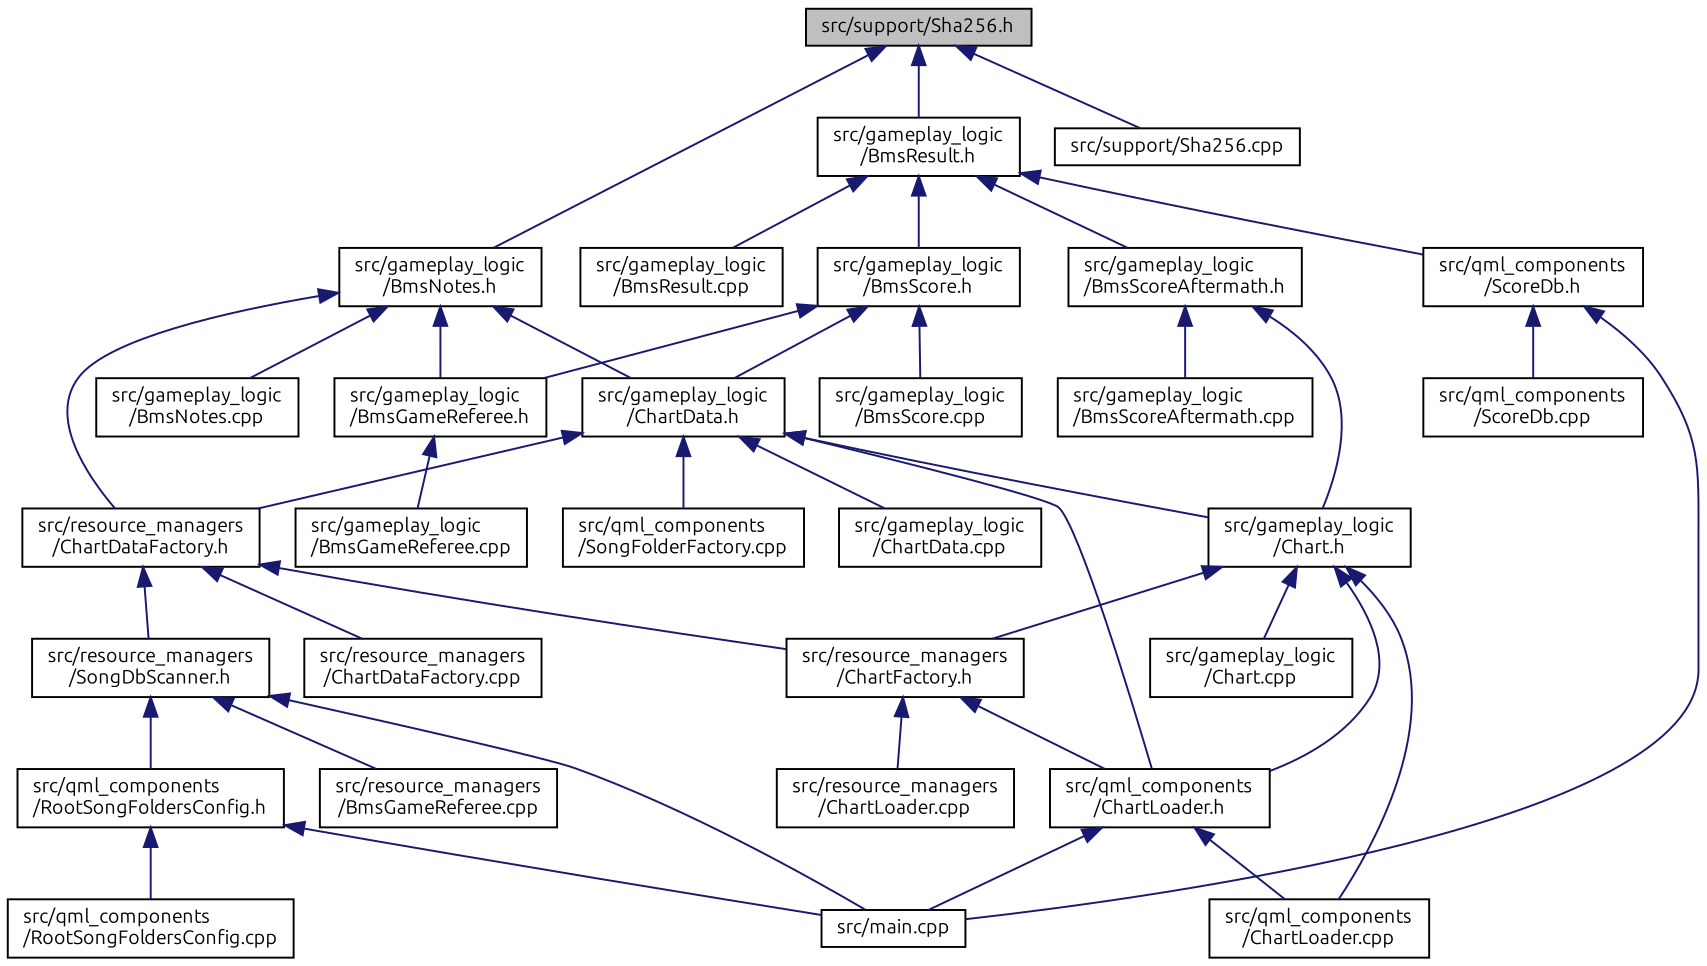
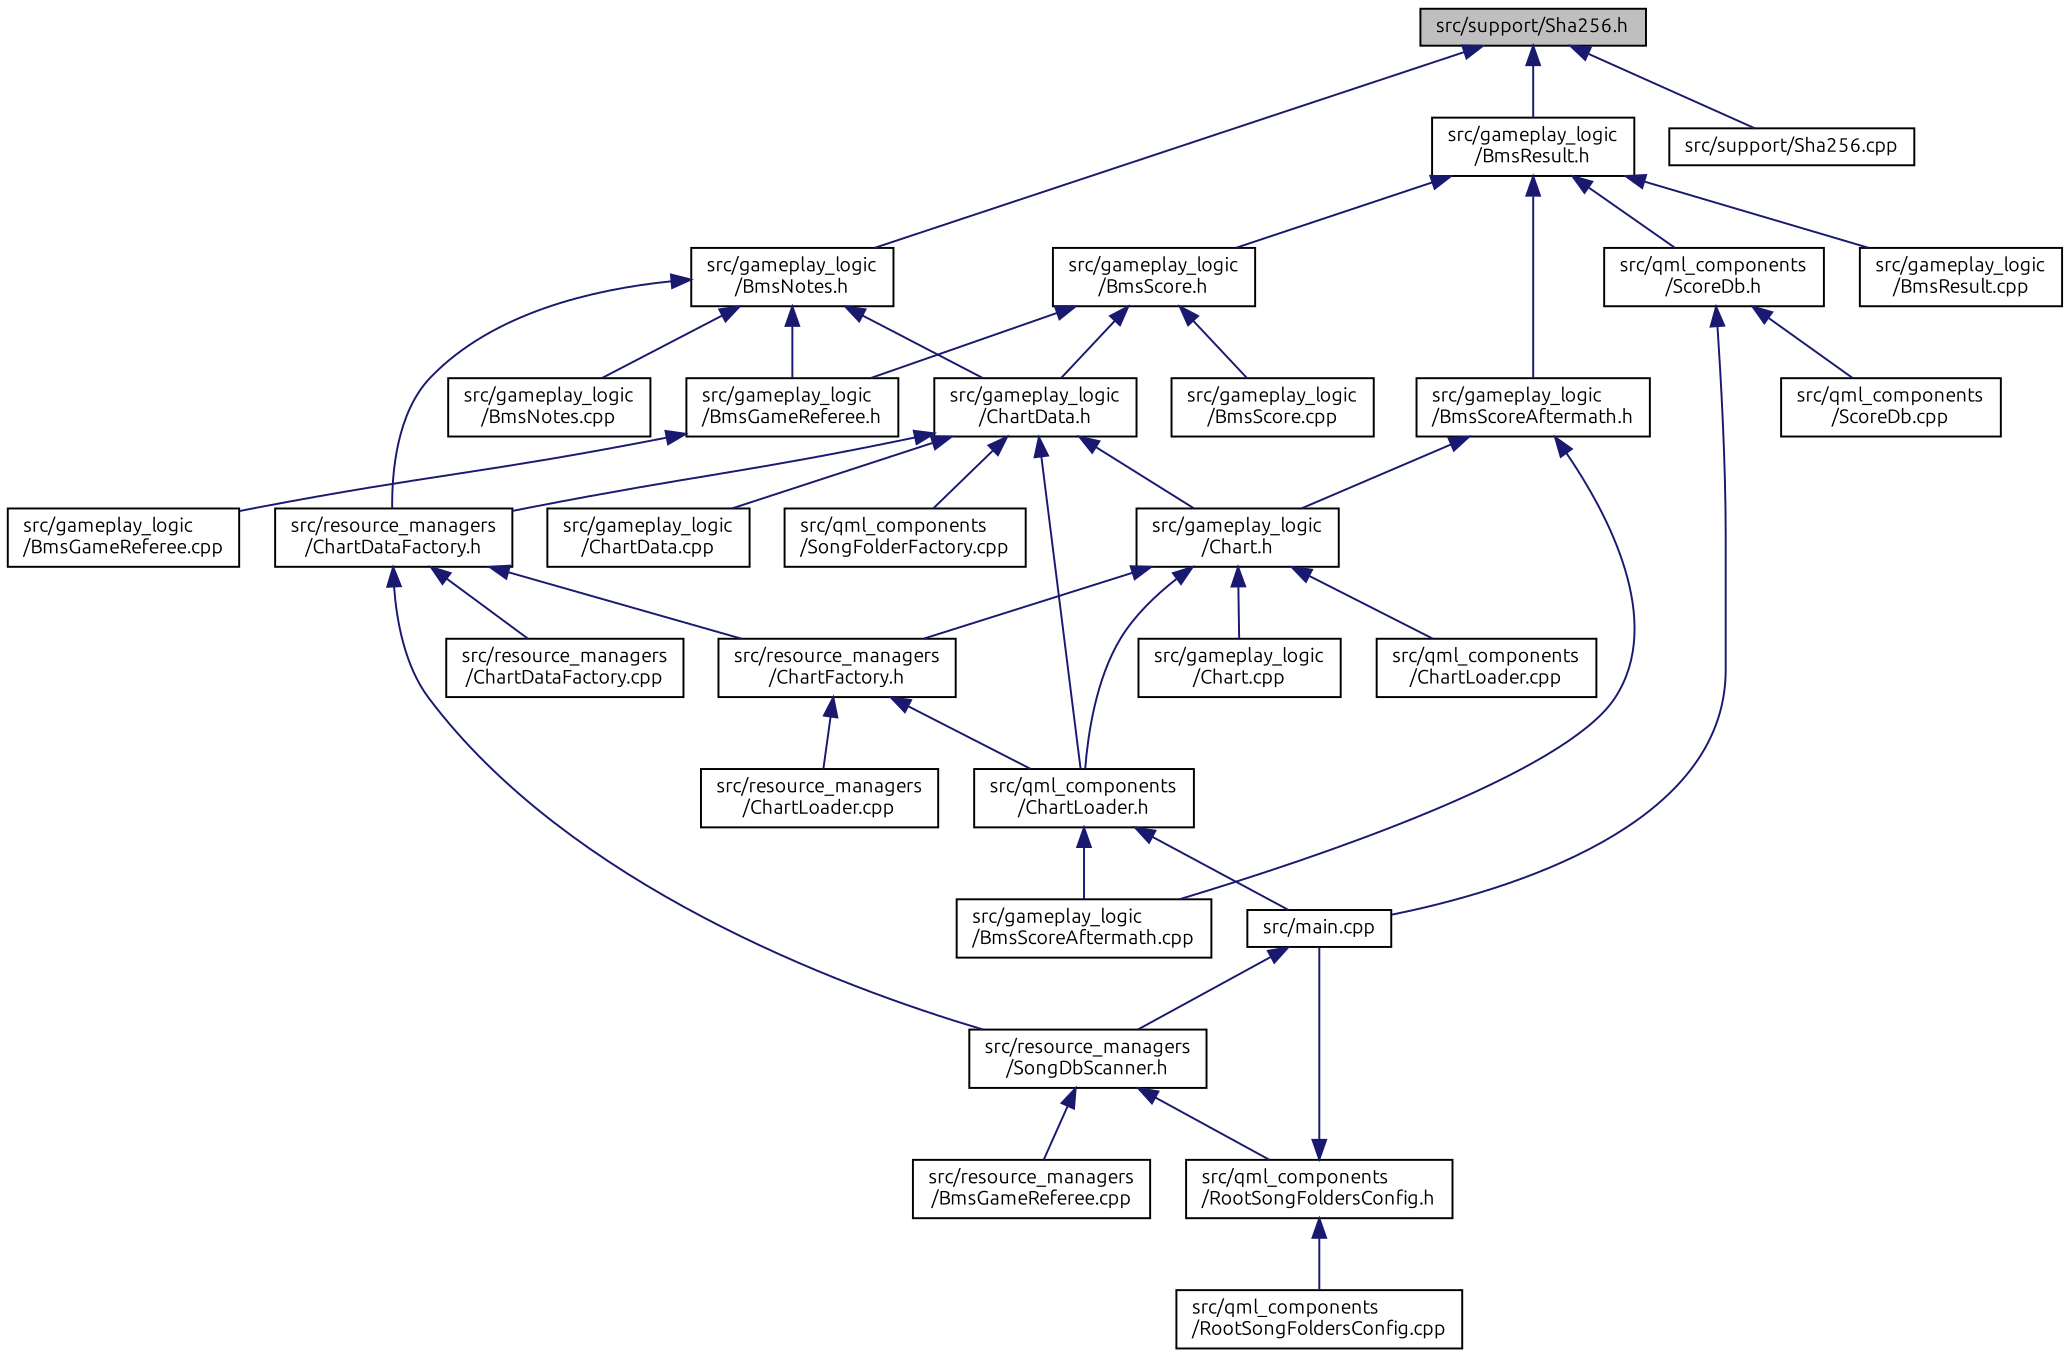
  digraph {
    fontname=Ubuntu
    node [color=black fillcolor=white fontname=Ubuntu fontsize=10 shape=record style=filled]
    edge [color=midnightblue dir=back fontname=Ubuntu fontsize=10 labelfontname=Helvetica labelfontsize=10 style=solid]
    n1 [fillcolor=grey75 fontcolor=black height=0.2 label="src/support/Sha256.h" width=0.4]
    n2 [height=0.2 label="src/gameplay_logic\l/BmsNotes.h" width=0.4]
    n3 [height=0.2 label="src/gameplay_logic\l/BmsResult.h" width=0.4]
    n4 [height=0.2 label="src/support/Sha256.cpp" width=0.4]
    n5 [height=0.2 label="src/gameplay_logic\l/BmsGameReferee.h" width=0.4]
    n6 [height=0.2 label="src/gameplay_logic\l/BmsNotes.cpp" width=0.4]
    n7 [height=0.2 label="src/gameplay_logic\l/ChartData.h" width=0.4]
    n8 [height=0.2 label="src/resource_managers\l/ChartDataFactory.h" width=0.4]
    n9 [height=0.2 label="src/gameplay_logic\l/BmsResult.cpp" width=0.4]
    n10 [height=0.2 label="src/gameplay_logic\l/BmsScore.h" width=0.4]
    n11 [height=0.2 label="src/gameplay_logic\l/BmsScoreAftermath.h" width=0.4]
    n12 [height=0.2 label="src/qml_components\l/ScoreDb.h" width=0.4]
    n13 [height=0.2 label="src/gameplay_logic\l/BmsGameReferee.cpp" width=0.4]
    n14 [height=0.2 label="src/gameplay_logic\l/Chart.h" width=0.4]
    n15 [height=0.2 label="src/qml_components\l/ChartLoader.h" width=0.4]
    n16 [height=0.2 label="src/gameplay_logic\l/ChartData.cpp" width=0.4]
    n17 [height=0.2 label="src/qml_components\l/SongFolderFactory.cpp" width=0.4]
    n18 [height=0.2 label="src/resource_managers\l/ChartFactory.h" width=0.4]
    n19 [height=0.2 label="src/resource_managers\l/ChartDataFactory.cpp" width=0.4]
    n20 [height=0.2 label="src/resource_managers\l/SongDbScanner.h" width=0.4]
    n21 [height=0.2 label="src/gameplay_logic\l/Chart.cpp" width=0.4]
    n22 [height=0.2 label="src/qml_components\l/ChartLoader.cpp" width=0.4]
    n23 [height=0.2 label="src/main.cpp" width=0.4]
    n24 [height=0.2 label="src/resource_managers\l/ChartLoader.cpp" width=0.4]
    n25 [height=0.2 label="src/qml_components\l/RootSongFoldersConfig.h" width=0.4]
    n26 [height=0.2 label="src/resource_managers\l/BmsGameReferee.cpp" width=0.4]
    n27 [height=0.2 label="src/qml_components\l/RootSongFoldersConfig.cpp" width=0.4]
    n28 [height=0.2 label="src/gameplay_logic\l/BmsScore.cpp" width=0.4]
    n29 [height=0.2 label="src/gameplay_logic\l/BmsScoreAftermath.cpp" width=0.4]
    n30 [height=0.2 label="src/qml_components\l/ScoreDb.cpp" width=0.4]
    n1 -> n2
    n1 -> n3
    n1 -> n4
    n2 -> n5
    n2 -> n6
    n2 -> n7
    n2 -> n8
    n3 -> n9
    n3 -> n10
    n3 -> n11
    n3 -> n12
    n5 -> n13
    n7 -> n8
    n7 -> n14
    n7 -> n15
    n7 -> n16
    n7 -> n17
    n8 -> n18
    n8 -> n19
    n8 -> n20
    n10 -> n5
    n10 -> n7
    n10 -> n28
    n11 -> n14
    n11 -> n29
    n12 -> n23
    n12 -> n30
    n14 -> n15
    n14 -> n18
    n14 -> n21
    n14 -> n22
-   n15 -> n22
+   n15 -> n29
    n15 -> n23
    n18 -> n15
    n18 -> n24
-   n20 -> n23
+   n23 -> n20
    n20 -> n25
    n20 -> n26
    n25 -> n23
    n25 -> n27
  }
